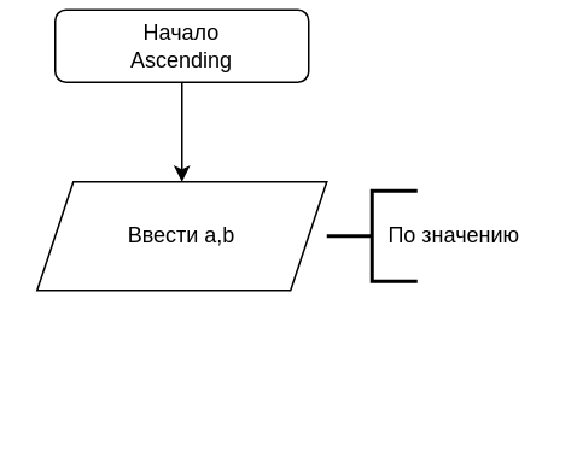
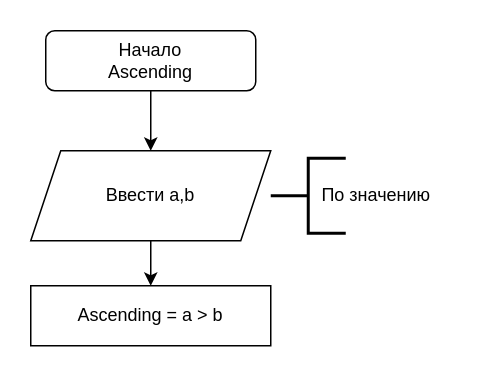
  <mxCell id="0" />
  <mxCell id="1" parent="0" />
  <mxCell id="2" style="edgeStyle=orthogonalEdgeStyle;rounded=0;orthogonalLoop=1;jettySize=auto;html=1;" parent="1" source="3" edge="1"><mxGeometry relative="1" as="geometry"><mxPoint x="100" y="100" as="targetPoint" /></mxGeometry></mxCell>
- <mxCell id="3" value="Начало&lt;div&gt;Ascending&lt;/div&gt;" style="rounded=1;whiteSpace=wrap;html=1;" parent="1" vertex="1"><mxGeometry x="30" y="5" width="140" height="40" as="geometry" /></mxCell>
+ <mxCell id="3" value="Начало&lt;div&gt;Ascending&lt;/div&gt;" style="rounded=1;whiteSpace=wrap;html=1;" parent="1" vertex="1"><mxGeometry x="30" y="20" width="140" height="40" as="geometry" /></mxCell>
+ <mxCell id="4" style="edgeStyle=orthogonalEdgeStyle;rounded=0;orthogonalLoop=1;jettySize=auto;html=1;" parent="1" source="5" target="6" edge="1"><mxGeometry relative="1" as="geometry"><mxPoint x="100" y="220" as="targetPoint" /></mxGeometry></mxCell>
  <mxCell id="5" value="Ввести a,b" style="shape=parallelogram;perimeter=parallelogramPerimeter;whiteSpace=wrap;html=1;fixedSize=1;" parent="1" vertex="1"><mxGeometry x="20" y="100" width="160" height="60" as="geometry" /></mxCell>
+ <mxCell id="6" value="Ascending = a &amp;gt; b" style="rounded=0;whiteSpace=wrap;html=1;" parent="1" vertex="1"><mxGeometry x="20" y="190" width="160" height="40" as="geometry" /></mxCell>
  <mxCell id="7" value="" style="strokeWidth=2;html=1;shape=mxgraph.flowchart.annotation_2;align=left;labelPosition=right;pointerEvents=1;" vertex="1" parent="1"><mxGeometry x="180" y="105" width="50" height="50" as="geometry" /></mxCell>
  <mxCell id="8" value="По значению" style="text;html=1;align=center;verticalAlign=middle;resizable=0;points=[];autosize=1;strokeColor=none;fillColor=none;" vertex="1" parent="1"><mxGeometry x="200" y="115" width="100" height="30" as="geometry" /></mxCell>
